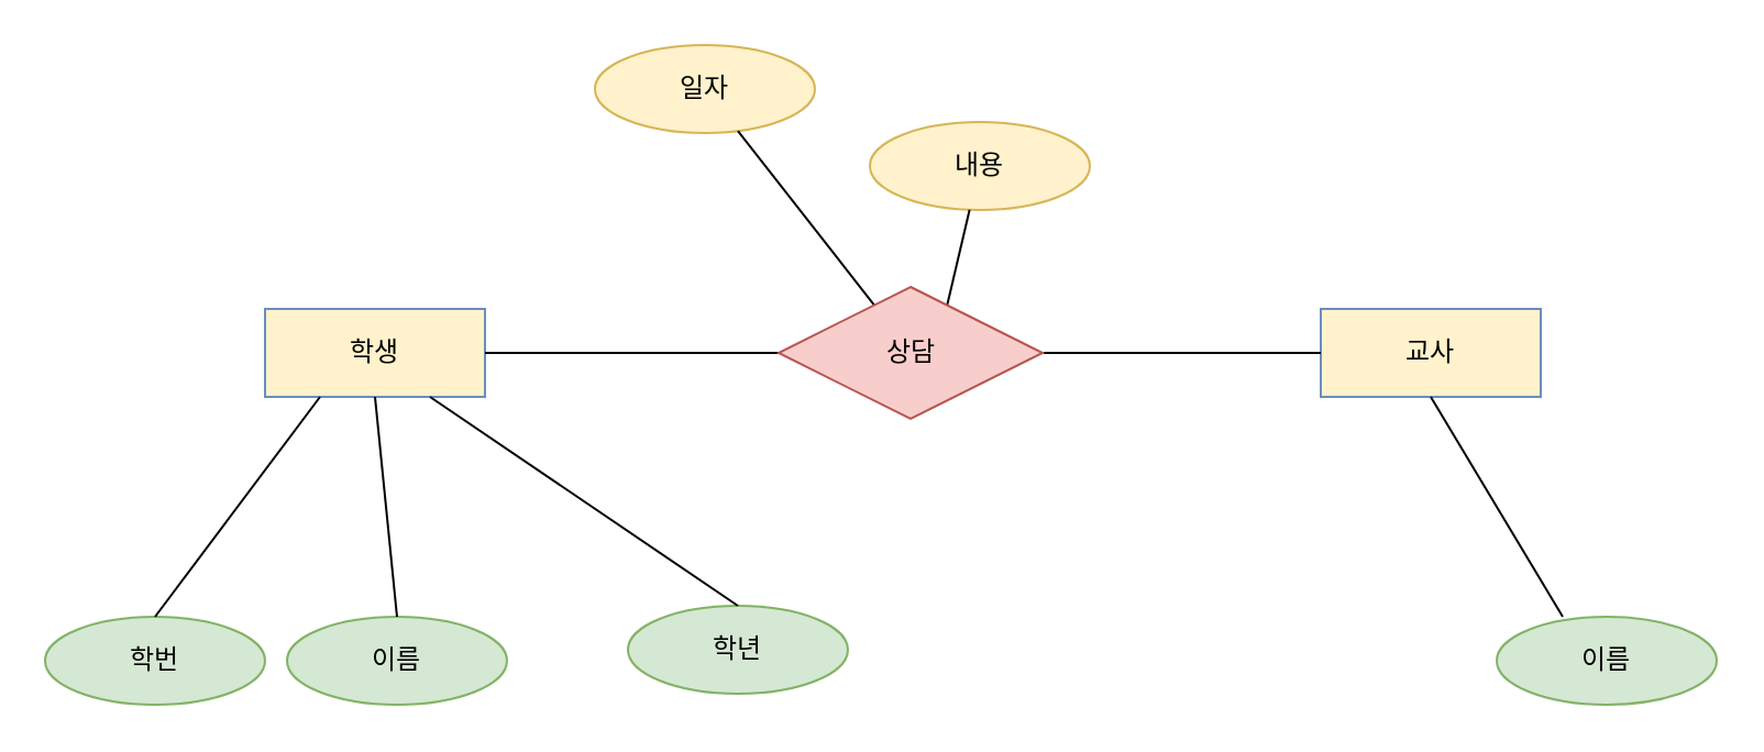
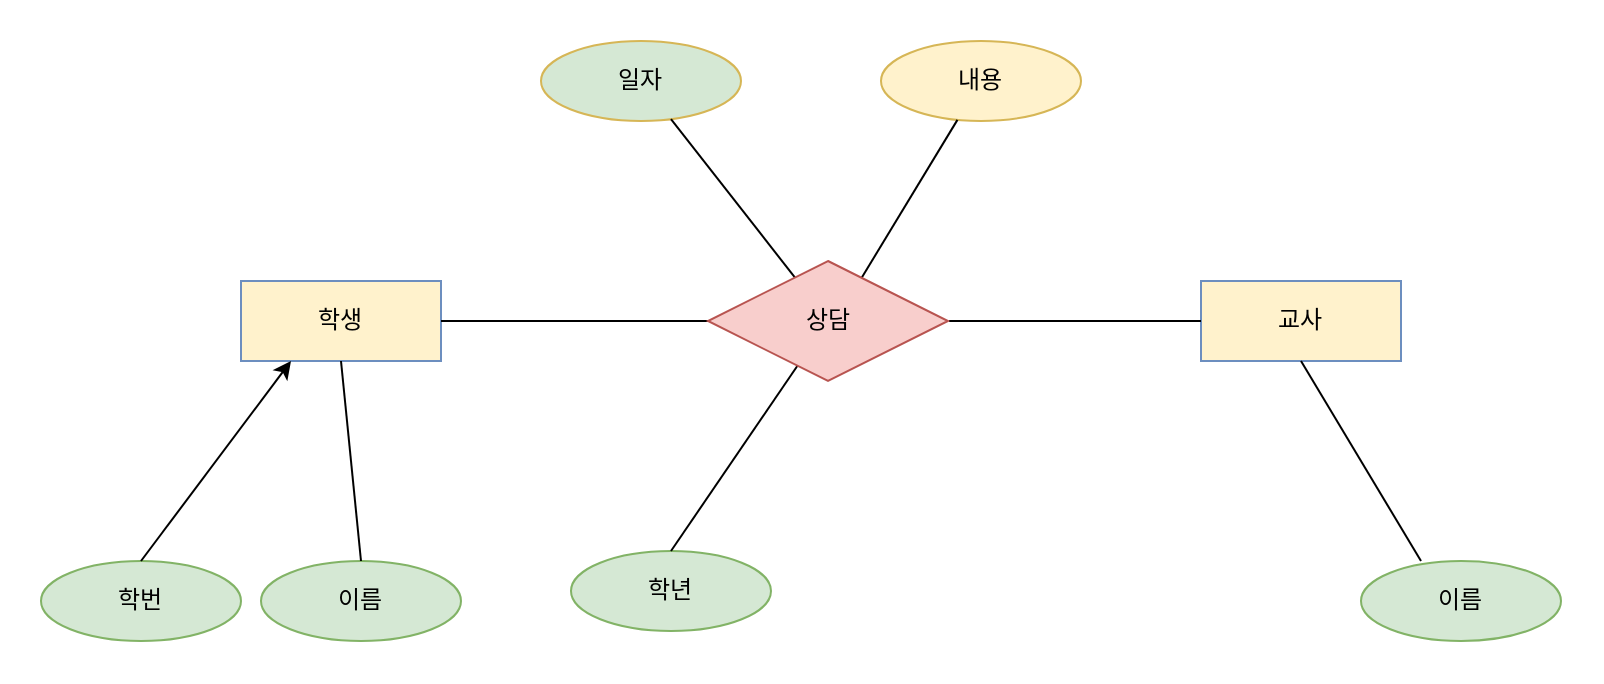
  <mxCell id="0" />
  <mxCell id="1" parent="0" />
  <mxCell id="2" value="학생" style="whiteSpace=wrap;html=1;align=center;fillColor=#fff2cc;strokeColor=#6c8ebf;" vertex="1" parent="1"><mxGeometry x="120" y="140" width="100" height="40" as="geometry" /></mxCell>
  <mxCell id="3" value="학번" style="ellipse;whiteSpace=wrap;html=1;align=center;fillColor=#d5e8d4;strokeColor=#82b366;" vertex="1" parent="1"><mxGeometry x="20" y="280" width="100" height="40" as="geometry" /></mxCell>
  <mxCell id="4" value="이름" style="ellipse;whiteSpace=wrap;html=1;align=center;fillColor=#d5e8d4;strokeColor=#82b366;" vertex="1" parent="1"><mxGeometry x="130" y="280" width="100" height="40" as="geometry" /></mxCell>
  <mxCell id="5" value="학년" style="ellipse;whiteSpace=wrap;html=1;align=center;fillColor=#d5e8d4;strokeColor=#82b366;" vertex="1" parent="1"><mxGeometry x="285" y="275" width="100" height="40" as="geometry" /></mxCell>
  <mxCell id="6" value="교사" style="whiteSpace=wrap;html=1;align=center;fillColor=#fff2cc;strokeColor=#6c8ebf;" vertex="1" parent="1"><mxGeometry x="600" y="140" width="100" height="40" as="geometry" /></mxCell>
  <mxCell id="7" value="이름" style="ellipse;whiteSpace=wrap;html=1;align=center;fillColor=#d5e8d4;strokeColor=#82b366;" vertex="1" parent="1"><mxGeometry x="680" y="280" width="100" height="40" as="geometry" /></mxCell>
- <mxCell id="8" value="일자" style="ellipse;whiteSpace=wrap;html=1;align=center;fillColor=#fff2cc;strokeColor=#d6b656;" vertex="1" parent="1"><mxGeometry x="270" y="20" width="100" height="40" as="geometry" /></mxCell>
- <mxCell id="9" value="내용" style="ellipse;whiteSpace=wrap;html=1;align=center;fillColor=#fff2cc;strokeColor=#d6b656;" vertex="1" parent="1"><mxGeometry x="395" y="55" width="100" height="40" as="geometry" /></mxCell>
- <mxCell id="10" value="" style="endArrow=none;html=1;rounded=0;exitX=0.5;exitY=0;exitDx=0;exitDy=0;entryX=0.25;entryY=1;entryDx=0;entryDy=0;" edge="1" parent="1" source="3" target="2"><mxGeometry relative="1" as="geometry"><mxPoint x="20" y="270" as="sourcePoint" /><mxPoint x="180" y="270" as="targetPoint" /></mxGeometry></mxCell>
+ <mxCell id="8" value="일자" style="ellipse;whiteSpace=wrap;html=1;align=center;fillColor=#d5e8d4;strokeColor=#d6b656;" vertex="1" parent="1"><mxGeometry x="270" y="20" width="100" height="40" as="geometry" /></mxCell>
+ <mxCell id="9" value="내용" style="ellipse;whiteSpace=wrap;html=1;align=center;fillColor=#fff2cc;strokeColor=#d6b656;" vertex="1" parent="1"><mxGeometry x="440" y="20" width="100" height="40" as="geometry" /></mxCell>
+ <mxCell id="10" value="" style="endArrow=classic;html=1;rounded=0;exitX=0.5;exitY=0;exitDx=0;exitDy=0;entryX=0.25;entryY=1;entryDx=0;entryDy=0;" edge="1" parent="1" source="3" target="2"><mxGeometry relative="1" as="geometry"><mxPoint x="20" y="270" as="sourcePoint" /><mxPoint x="180" y="270" as="targetPoint" /></mxGeometry></mxCell>
  <mxCell id="11" value="" style="endArrow=none;html=1;rounded=0;exitX=0.5;exitY=0;exitDx=0;exitDy=0;" edge="1" parent="1" source="4"><mxGeometry relative="1" as="geometry"><mxPoint x="120" y="300" as="sourcePoint" /><mxPoint x="170" y="180" as="targetPoint" /></mxGeometry></mxCell>
- <mxCell id="12" value="" style="endArrow=none;html=1;rounded=0;exitX=0.5;exitY=0;exitDx=0;exitDy=0;entryX=0.75;entryY=1;entryDx=0;entryDy=0;" edge="1" parent="1" source="5" target="2"><mxGeometry relative="1" as="geometry"><mxPoint x="225" y="301" as="sourcePoint" /><mxPoint x="215.882" y="270" as="targetPoint" /></mxGeometry></mxCell>
+ <mxCell id="12" value="" style="endArrow=none;html=1;rounded=0;exitX=0.5;exitY=0;exitDx=0;exitDy=0;" edge="1" parent="1" source="5" target="19"><mxGeometry relative="1" as="geometry"><mxPoint x="225" y="301" as="sourcePoint" /><mxPoint x="215.882" y="270" as="targetPoint" /></mxGeometry></mxCell>
  <mxCell id="13" value="" style="endArrow=none;html=1;rounded=0;exitX=0.3;exitY=0;exitDx=0;exitDy=0;entryX=0.5;entryY=1;entryDx=0;entryDy=0;exitPerimeter=0;" edge="1" parent="1" source="7" target="6"><mxGeometry relative="1" as="geometry"><mxPoint x="540" y="290" as="sourcePoint" /><mxPoint x="650" y="230" as="targetPoint" /></mxGeometry></mxCell>
  <mxCell id="14" value="" style="endArrow=none;html=1;rounded=0;entryX=0;entryY=0.5;entryDx=0;entryDy=0;exitX=1;exitY=0.5;exitDx=0;exitDy=0;" edge="1" parent="1" source="2"><mxGeometry relative="1" as="geometry"><mxPoint x="220" y="210" as="sourcePoint" /><mxPoint x="354" y="160" as="targetPoint" /></mxGeometry></mxCell>
  <mxCell id="15" value="" style="endArrow=none;html=1;rounded=0;exitX=1;exitY=0.5;exitDx=0;exitDy=0;entryX=0;entryY=0.5;entryDx=0;entryDy=0;" edge="1" parent="1" target="6"><mxGeometry relative="1" as="geometry"><mxPoint x="474" y="160" as="sourcePoint" /><mxPoint x="580" y="200" as="targetPoint" /></mxGeometry></mxCell>
  <mxCell id="16" value="" style="endArrow=none;html=1;rounded=0;" edge="1" parent="1" source="8"><mxGeometry relative="1" as="geometry"><mxPoint x="590" y="49" as="sourcePoint" /><mxPoint x="397.114" y="138.443" as="targetPoint" /></mxGeometry></mxCell>
  <mxCell id="17" value="" style="endArrow=none;html=1;rounded=0;entryX=0.633;entryY=0.15;entryDx=0;entryDy=0;entryPerimeter=0;" edge="1" parent="1" source="9"><mxGeometry relative="1" as="geometry"><mxPoint x="730" y="40" as="sourcePoint" /><mxPoint x="429.96" y="139" as="targetPoint" /></mxGeometry></mxCell>
  <mxCell id="18" style="edgeStyle=none;rounded=0;orthogonalLoop=1;jettySize=auto;html=1;exitX=0;exitY=0.5;exitDx=0;exitDy=0;" edge="1" parent="1"><mxGeometry relative="1" as="geometry"><mxPoint x="600" y="30" as="sourcePoint" /><mxPoint x="600" y="30" as="targetPoint" /></mxGeometry></mxCell>
  <mxCell id="19" value="상담" style="shape=rhombus;perimeter=rhombusPerimeter;whiteSpace=wrap;html=1;align=center;fillColor=#f8cecc;strokeColor=#b85450;" vertex="1" parent="1"><mxGeometry x="353.5" y="130" width="120" height="60" as="geometry" /></mxCell>
